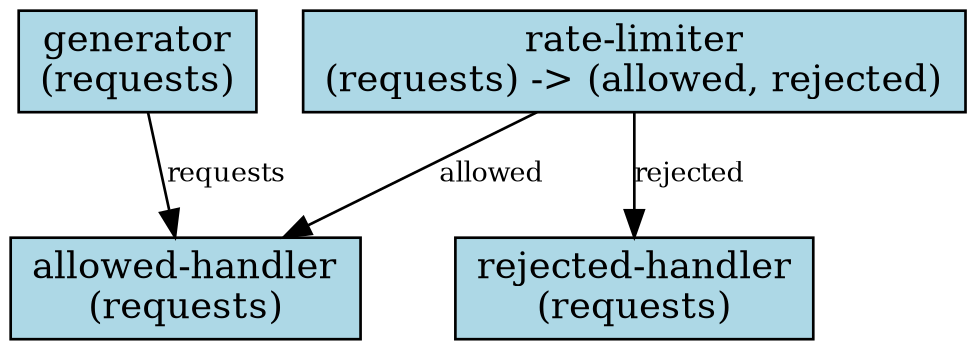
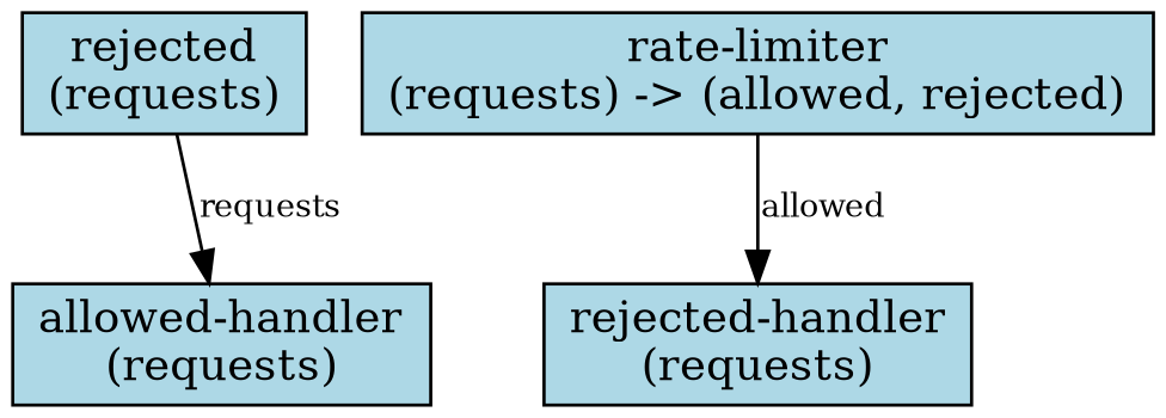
  digraph {
    rankdir=TB
    node [fillcolor=lightblue shape=box style=filled]
    edge [fontsize=10]
-   n1 [label="generator\n(requests)"]
+   n1 [label="rejected\n(requests)"]
    n2 [label="allowed-handler\n(requests)"]
    n3 [label="rate-limiter\n(requests) -> (allowed, rejected)"]
    n4 [label="rejected-handler\n(requests)"]
    n1 -> n2 [label=requests]
-   n3 -> n2 [label=allowed]
-   n3 -> n4 [label=rejected]
+   n3 -> n4 [label=allowed]
  }
